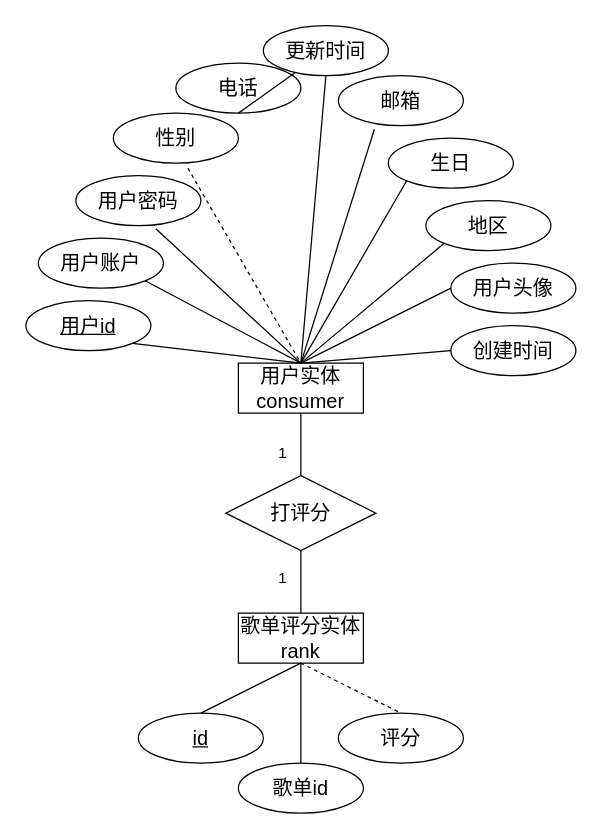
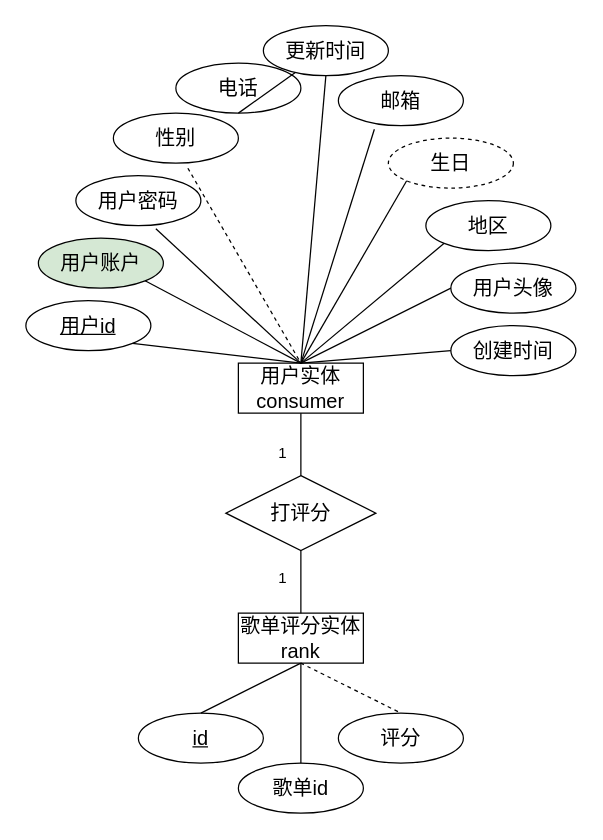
  <mxCell id="0" />
  <mxCell id="1" parent="0" />
  <mxCell id="2" value="歌单评分实体rank" style="whiteSpace=wrap;html=1;align=center;fontSize=16;" vertex="1" parent="1"><mxGeometry x="190" y="490" width="100" height="40" as="geometry" /></mxCell>
  <mxCell id="3" value="用户实体consumer" style="whiteSpace=wrap;html=1;align=center;fontSize=16;" vertex="1" parent="1"><mxGeometry x="190" y="290" width="100" height="40" as="geometry" /></mxCell>
  <mxCell id="4" value="打评分" style="shape=rhombus;perimeter=rhombusPerimeter;whiteSpace=wrap;html=1;align=center;fontSize=16;" vertex="1" parent="1"><mxGeometry x="180" y="380" width="120" height="60" as="geometry" /></mxCell>
  <mxCell id="5" value="用户id" style="ellipse;whiteSpace=wrap;html=1;align=center;fontStyle=4;fontSize=16;" vertex="1" parent="1"><mxGeometry x="20" y="240" width="100" height="40" as="geometry" /></mxCell>
- <mxCell id="6" value="用户账户" style="ellipse;whiteSpace=wrap;html=1;align=center;fontSize=16;" vertex="1" parent="1"><mxGeometry x="30" y="190" width="100" height="40" as="geometry" /></mxCell>
+ <mxCell id="6" value="用户账户" style="ellipse;whiteSpace=wrap;html=1;align=center;fontSize=16;fillColor=#d5e8d4;" vertex="1" parent="1"><mxGeometry x="30" y="190" width="100" height="40" as="geometry" /></mxCell>
  <mxCell id="7" value="用户密码" style="ellipse;whiteSpace=wrap;html=1;align=center;fontSize=16;" vertex="1" parent="1"><mxGeometry x="60" y="140" width="100" height="40" as="geometry" /></mxCell>
  <mxCell id="8" value="性别" style="ellipse;whiteSpace=wrap;html=1;align=center;fontSize=16;" vertex="1" parent="1"><mxGeometry x="90" y="90" width="100" height="40" as="geometry" /></mxCell>
  <mxCell id="9" value="电话" style="ellipse;whiteSpace=wrap;html=1;align=center;fontSize=16;" vertex="1" parent="1"><mxGeometry x="140" y="50" width="100" height="40" as="geometry" /></mxCell>
  <mxCell id="10" value="邮箱" style="ellipse;whiteSpace=wrap;html=1;align=center;fontSize=16;" vertex="1" parent="1"><mxGeometry x="270" y="60" width="100" height="40" as="geometry" /></mxCell>
- <mxCell id="11" value="生日" style="ellipse;whiteSpace=wrap;html=1;align=center;fontSize=16;" vertex="1" parent="1"><mxGeometry x="310" y="110" width="100" height="40" as="geometry" /></mxCell>
+ <mxCell id="11" value="生日" style="ellipse;whiteSpace=wrap;html=1;align=center;fontSize=16;dashed=1;" vertex="1" parent="1"><mxGeometry x="310" y="110" width="100" height="40" as="geometry" /></mxCell>
  <mxCell id="12" value="地区" style="ellipse;whiteSpace=wrap;html=1;align=center;fontSize=16;" vertex="1" parent="1"><mxGeometry x="340" y="160" width="100" height="40" as="geometry" /></mxCell>
  <mxCell id="13" value="用户头像" style="ellipse;whiteSpace=wrap;html=1;align=center;fontSize=16;" vertex="1" parent="1"><mxGeometry x="360" y="210" width="100" height="40" as="geometry" /></mxCell>
  <mxCell id="14" value="创建时间" style="ellipse;whiteSpace=wrap;html=1;align=center;fontSize=16;" vertex="1" parent="1"><mxGeometry x="360" y="260" width="100" height="40" as="geometry" /></mxCell>
  <mxCell id="15" value="更新时间" style="ellipse;whiteSpace=wrap;html=1;align=center;fontSize=16;" vertex="1" parent="1"><mxGeometry x="210" y="20" width="100" height="40" as="geometry" /></mxCell>
  <mxCell id="16" style="edgeStyle=none;curved=1;rounded=0;orthogonalLoop=1;jettySize=auto;html=1;exitX=0.5;exitY=1;exitDx=0;exitDy=0;fontSize=12;startSize=8;endSize=8;" edge="1" parent="1" source="13" target="13"><mxGeometry relative="1" as="geometry" /></mxCell>
  <mxCell id="17" value="" style="endArrow=none;html=1;rounded=0;fontSize=12;startSize=8;endSize=8;curved=1;entryX=0.5;entryY=0;entryDx=0;entryDy=0;exitX=1;exitY=1;exitDx=0;exitDy=0;" edge="1" parent="1" source="5" target="3"><mxGeometry relative="1" as="geometry"><mxPoint x="130" y="250" as="sourcePoint" /><mxPoint x="290" y="250" as="targetPoint" /></mxGeometry></mxCell>
  <mxCell id="18" value="" style="endArrow=none;html=1;rounded=0;fontSize=12;startSize=8;endSize=8;curved=1;exitX=1;exitY=1;exitDx=0;exitDy=0;entryX=0.5;entryY=0;entryDx=0;entryDy=0;" edge="1" parent="1" source="6" target="3"><mxGeometry relative="1" as="geometry"><mxPoint x="190" y="230" as="sourcePoint" /><mxPoint x="350" y="230" as="targetPoint" /></mxGeometry></mxCell>
  <mxCell id="19" value="" style="endArrow=none;html=1;rounded=0;fontSize=12;startSize=8;endSize=8;curved=1;exitX=0.64;exitY=1.062;exitDx=0;exitDy=0;exitPerimeter=0;entryX=0.5;entryY=0;entryDx=0;entryDy=0;" edge="1" parent="1" source="7" target="3"><mxGeometry relative="1" as="geometry"><mxPoint x="190" y="210" as="sourcePoint" /><mxPoint x="240" y="290" as="targetPoint" /></mxGeometry></mxCell>
  <mxCell id="20" value="" style="endArrow=none;html=1;rounded=0;fontSize=12;startSize=8;endSize=8;curved=1;exitX=0.596;exitY=1.102;exitDx=0;exitDy=0;exitPerimeter=0;entryX=0.5;entryY=0;entryDx=0;entryDy=0;dashed=1;" edge="1" parent="1" source="8" target="3"><mxGeometry relative="1" as="geometry"><mxPoint x="190" y="210" as="sourcePoint" /><mxPoint x="350" y="210" as="targetPoint" /></mxGeometry></mxCell>
  <mxCell id="21" value="" style="endArrow=none;html=1;rounded=0;fontSize=12;startSize=8;endSize=8;curved=1;exitX=0.5;exitY=1;exitDx=0;exitDy=0;" edge="1" parent="1" source="9" target="15"><mxGeometry relative="1" as="geometry"><mxPoint x="240" y="220" as="sourcePoint" /><mxPoint x="400" y="220" as="targetPoint" /></mxGeometry></mxCell>
  <mxCell id="22" value="" style="endArrow=none;html=1;rounded=0;fontSize=12;startSize=8;endSize=8;curved=1;exitX=0.5;exitY=1;exitDx=0;exitDy=0;entryX=0.5;entryY=0;entryDx=0;entryDy=0;" edge="1" parent="1" source="15" target="3"><mxGeometry relative="1" as="geometry"><mxPoint x="240" y="220" as="sourcePoint" /><mxPoint x="400" y="220" as="targetPoint" /></mxGeometry></mxCell>
  <mxCell id="23" value="" style="endArrow=none;html=1;rounded=0;fontSize=12;startSize=8;endSize=8;curved=1;entryX=0.288;entryY=1.072;entryDx=0;entryDy=0;entryPerimeter=0;exitX=0.5;exitY=0;exitDx=0;exitDy=0;" edge="1" parent="1" source="3" target="10"><mxGeometry relative="1" as="geometry"><mxPoint x="220" y="220" as="sourcePoint" /><mxPoint x="380" y="220" as="targetPoint" /></mxGeometry></mxCell>
  <mxCell id="24" value="" style="endArrow=none;html=1;rounded=0;fontSize=12;startSize=8;endSize=8;curved=1;entryX=0;entryY=1;entryDx=0;entryDy=0;exitX=0.5;exitY=0;exitDx=0;exitDy=0;" edge="1" parent="1" source="3" target="11"><mxGeometry relative="1" as="geometry"><mxPoint x="210" y="260" as="sourcePoint" /><mxPoint x="370" y="260" as="targetPoint" /></mxGeometry></mxCell>
  <mxCell id="25" value="" style="endArrow=none;html=1;rounded=0;fontSize=12;startSize=8;endSize=8;curved=1;entryX=0;entryY=1;entryDx=0;entryDy=0;exitX=0.5;exitY=0;exitDx=0;exitDy=0;" edge="1" parent="1" source="3" target="12"><mxGeometry relative="1" as="geometry"><mxPoint x="270" y="260" as="sourcePoint" /><mxPoint x="430" y="260" as="targetPoint" /></mxGeometry></mxCell>
  <mxCell id="26" value="" style="endArrow=none;html=1;rounded=0;fontSize=12;startSize=8;endSize=8;curved=1;entryX=0;entryY=0.5;entryDx=0;entryDy=0;exitX=0.5;exitY=0;exitDx=0;exitDy=0;" edge="1" parent="1" source="3" target="13"><mxGeometry relative="1" as="geometry"><mxPoint x="270" y="250" as="sourcePoint" /><mxPoint x="430" y="250" as="targetPoint" /></mxGeometry></mxCell>
  <mxCell id="27" value="" style="endArrow=none;html=1;rounded=0;fontSize=12;startSize=8;endSize=8;curved=1;entryX=0;entryY=0.5;entryDx=0;entryDy=0;exitX=0.5;exitY=0;exitDx=0;exitDy=0;" edge="1" parent="1" source="3" target="14"><mxGeometry relative="1" as="geometry"><mxPoint x="250" y="280" as="sourcePoint" /><mxPoint x="410" y="280" as="targetPoint" /></mxGeometry></mxCell>
  <mxCell id="28" value="id" style="ellipse;whiteSpace=wrap;html=1;align=center;fontStyle=4;fontSize=16;" vertex="1" parent="1"><mxGeometry x="110" y="570" width="100" height="40" as="geometry" /></mxCell>
  <mxCell id="29" value="歌单id" style="ellipse;whiteSpace=wrap;html=1;align=center;fontSize=16;" vertex="1" parent="1"><mxGeometry x="190" y="610" width="100" height="40" as="geometry" /></mxCell>
  <mxCell id="30" value="评分" style="ellipse;whiteSpace=wrap;html=1;align=center;fontSize=16;" vertex="1" parent="1"><mxGeometry x="270" y="570" width="100" height="40" as="geometry" /></mxCell>
  <mxCell id="31" value="" style="endArrow=none;html=1;rounded=0;fontSize=12;startSize=8;endSize=8;curved=1;entryX=0.5;entryY=1;entryDx=0;entryDy=0;exitX=0.5;exitY=0;exitDx=0;exitDy=0;" edge="1" parent="1" source="28" target="2"><mxGeometry relative="1" as="geometry"><mxPoint x="120" y="770" as="sourcePoint" /><mxPoint x="200" y="870" as="targetPoint" /></mxGeometry></mxCell>
  <mxCell id="32" value="" style="endArrow=none;html=1;rounded=0;fontSize=12;startSize=8;endSize=8;curved=1;entryX=0.5;entryY=1;entryDx=0;entryDy=0;exitX=0.5;exitY=0;exitDx=0;exitDy=0;" edge="1" parent="1" source="29" target="2"><mxGeometry relative="1" as="geometry"><mxPoint x="230" y="780" as="sourcePoint" /><mxPoint x="390" y="780" as="targetPoint" /></mxGeometry></mxCell>
  <mxCell id="33" value="" style="endArrow=none;html=1;rounded=0;fontSize=12;startSize=8;endSize=8;curved=1;exitX=0.5;exitY=1;exitDx=0;exitDy=0;entryX=0.5;entryY=0;entryDx=0;entryDy=0;dashed=1;" edge="1" parent="1" source="2" target="30"><mxGeometry relative="1" as="geometry"><mxPoint x="290" y="760" as="sourcePoint" /><mxPoint x="470" y="780" as="targetPoint" /></mxGeometry></mxCell>
  <mxCell id="34" value="" style="endArrow=none;html=1;rounded=0;exitX=0.5;exitY=0;exitDx=0;exitDy=0;entryX=0.5;entryY=1;entryDx=0;entryDy=0;" edge="1" parent="1" source="4" target="3"><mxGeometry relative="1" as="geometry"><mxPoint x="340" y="350" as="sourcePoint" /><mxPoint x="500" y="350" as="targetPoint" /></mxGeometry></mxCell>
  <mxCell id="35" value="1" style="resizable=0;html=1;whiteSpace=wrap;align=right;verticalAlign=bottom;" connectable="0" vertex="1" parent="34"><mxGeometry x="1" relative="1" as="geometry"><mxPoint x="-10" y="40" as="offset" /></mxGeometry></mxCell>
  <mxCell id="36" value="" style="endArrow=none;html=1;rounded=0;exitX=0.5;exitY=1;exitDx=0;exitDy=0;entryX=0.5;entryY=0;entryDx=0;entryDy=0;" edge="1" parent="1" source="4" target="2"><mxGeometry relative="1" as="geometry"><mxPoint x="330" y="440" as="sourcePoint" /><mxPoint x="490" y="440" as="targetPoint" /></mxGeometry></mxCell>
  <mxCell id="37" value="1" style="resizable=0;html=1;whiteSpace=wrap;align=right;verticalAlign=bottom;" connectable="0" vertex="1" parent="36"><mxGeometry x="1" relative="1" as="geometry"><mxPoint x="-10" y="-20" as="offset" /></mxGeometry></mxCell>
